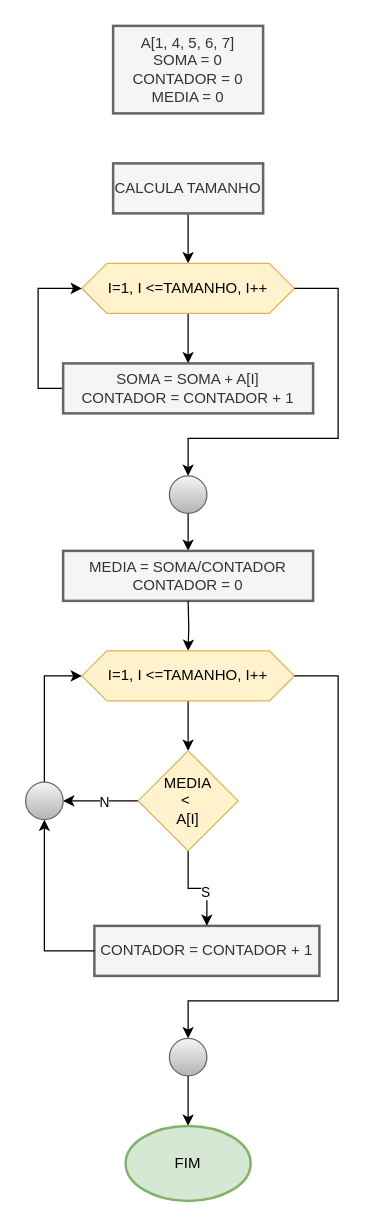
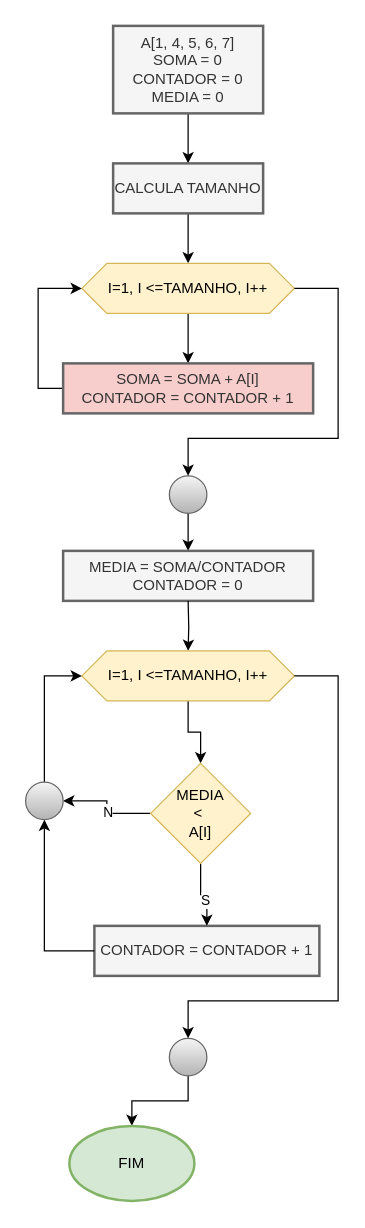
  <mxCell id="0" />
  <mxCell id="1" parent="0" />
+ <mxCell id="2" value="" style="edgeStyle=orthogonalEdgeStyle;rounded=0;orthogonalLoop=1;jettySize=auto;html=1;" edge="1" parent="1" source="3" target="5"><mxGeometry relative="1" as="geometry" /></mxCell>
  <mxCell id="3" value="A[1, 4, 5, 6, 7]&lt;div&gt;SOMA = 0&lt;/div&gt;&lt;div&gt;CONTADOR = 0&lt;/div&gt;&lt;div&gt;MEDIA = 0&lt;/div&gt;" style="whiteSpace=wrap;html=1;fillColor=#f5f5f5;strokeColor=#666666;strokeWidth=2;fontColor=#333333;" vertex="1" parent="1"><mxGeometry x="90" y="20" width="120" height="70" as="geometry" /></mxCell>
  <mxCell id="4" value="" style="edgeStyle=orthogonalEdgeStyle;rounded=0;orthogonalLoop=1;jettySize=auto;html=1;" edge="1" parent="1" source="5" target="7"><mxGeometry relative="1" as="geometry" /></mxCell>
  <mxCell id="5" value="CALCULA TAMANHO" style="whiteSpace=wrap;html=1;fillColor=#f5f5f5;strokeColor=#666666;strokeWidth=2;fontColor=#333333;" vertex="1" parent="1"><mxGeometry x="90" y="130" width="120" height="40" as="geometry" /></mxCell>
  <mxCell id="6" value="" style="edgeStyle=orthogonalEdgeStyle;rounded=0;orthogonalLoop=1;jettySize=auto;html=1;" edge="1" parent="1" source="7"><mxGeometry relative="1" as="geometry"><mxPoint x="150" y="290" as="targetPoint" /></mxGeometry></mxCell>
  <mxCell id="7" value="I=1, I &amp;lt;=TAMANHO, I++" style="shape=hexagon;perimeter=hexagonPerimeter2;whiteSpace=wrap;html=1;fixedSize=1;fillColor=#fff2cc;strokeColor=#d6b656;" vertex="1" parent="1"><mxGeometry x="65" y="210" width="170" height="40" as="geometry" /></mxCell>
  <mxCell id="8" style="edgeStyle=orthogonalEdgeStyle;rounded=0;orthogonalLoop=1;jettySize=auto;html=1;exitX=0;exitY=0.5;exitDx=0;exitDy=0;entryX=0;entryY=0.5;entryDx=0;entryDy=0;" edge="1" parent="1" source="9" target="7"><mxGeometry relative="1" as="geometry" /></mxCell>
- <mxCell id="9" value="SOMA = SOMA + A[I]&lt;div&gt;CONTADOR = CONTADOR + 1&lt;/div&gt;" style="whiteSpace=wrap;html=1;fillColor=#f5f5f5;strokeColor=#666666;strokeWidth=2;fontColor=#333333;" vertex="1" parent="1"><mxGeometry x="50" y="290" width="200" height="40" as="geometry" /></mxCell>
+ <mxCell id="9" value="SOMA = SOMA + A[I]&lt;div&gt;CONTADOR = CONTADOR + 1&lt;/div&gt;" style="whiteSpace=wrap;html=1;fillColor=#f8cecc;strokeColor=#666666;strokeWidth=2;fontColor=#333333;" vertex="1" parent="1"><mxGeometry x="50" y="290" width="200" height="40" as="geometry" /></mxCell>
  <mxCell id="10" value="" style="edgeStyle=orthogonalEdgeStyle;rounded=0;orthogonalLoop=1;jettySize=auto;html=1;" edge="1" parent="1" source="11" target="13"><mxGeometry relative="1" as="geometry" /></mxCell>
  <mxCell id="11" value="" style="verticalLabelPosition=bottom;verticalAlign=top;html=1;shape=mxgraph.flowchart.on-page_reference;fillColor=#f5f5f5;gradientColor=#b3b3b3;strokeColor=#666666;" vertex="1" parent="1"><mxGeometry x="135" y="380" width="30" height="30" as="geometry" /></mxCell>
  <mxCell id="12" style="edgeStyle=orthogonalEdgeStyle;rounded=0;orthogonalLoop=1;jettySize=auto;html=1;exitX=1;exitY=0.5;exitDx=0;exitDy=0;entryX=0.5;entryY=0;entryDx=0;entryDy=0;entryPerimeter=0;" edge="1" parent="1" source="7" target="11"><mxGeometry relative="1" as="geometry"><Array as="points"><mxPoint x="270" y="230" /><mxPoint x="270" y="350" /><mxPoint x="150" y="350" /></Array></mxGeometry></mxCell>
  <mxCell id="13" value="MEDIA = SOMA/CONTADOR&lt;div&gt;CONTADOR = 0&lt;/div&gt;" style="whiteSpace=wrap;html=1;fillColor=#f5f5f5;strokeColor=#666666;strokeWidth=2;fontColor=#333333;" vertex="1" parent="1"><mxGeometry x="50" y="440" width="200" height="40" as="geometry" /></mxCell>
  <mxCell id="14" value="" style="edgeStyle=orthogonalEdgeStyle;rounded=0;orthogonalLoop=1;jettySize=auto;html=1;" edge="1" parent="1" target="16"><mxGeometry relative="1" as="geometry"><mxPoint x="150" y="480" as="sourcePoint" /></mxGeometry></mxCell>
  <mxCell id="15" value="" style="edgeStyle=orthogonalEdgeStyle;rounded=0;orthogonalLoop=1;jettySize=auto;html=1;" edge="1" parent="1" source="16" target="25"><mxGeometry relative="1" as="geometry" /></mxCell>
  <mxCell id="16" value="I=1, I &amp;lt;=TAMANHO, I++" style="shape=hexagon;perimeter=hexagonPerimeter2;whiteSpace=wrap;html=1;fixedSize=1;fillColor=#fff2cc;strokeColor=#d6b656;" vertex="1" parent="1"><mxGeometry x="65" y="520" width="170" height="40" as="geometry" /></mxCell>
  <mxCell id="17" value="&lt;div&gt;CONTADOR = CONTADOR + 1&lt;/div&gt;" style="whiteSpace=wrap;html=1;fillColor=#f5f5f5;strokeColor=#666666;strokeWidth=2;fontColor=#333333;" vertex="1" parent="1"><mxGeometry x="75" y="740" width="180" height="40" as="geometry" /></mxCell>
  <mxCell id="18" value="" style="edgeStyle=orthogonalEdgeStyle;rounded=0;orthogonalLoop=1;jettySize=auto;html=1;" edge="1" parent="1" source="19" target="29"><mxGeometry relative="1" as="geometry" /></mxCell>
  <mxCell id="19" value="" style="verticalLabelPosition=bottom;verticalAlign=top;html=1;shape=mxgraph.flowchart.on-page_reference;fillColor=#f5f5f5;gradientColor=#b3b3b3;strokeColor=#666666;" vertex="1" parent="1"><mxGeometry x="135" y="830" width="30" height="30" as="geometry" /></mxCell>
  <mxCell id="20" style="edgeStyle=orthogonalEdgeStyle;rounded=0;orthogonalLoop=1;jettySize=auto;html=1;exitX=1;exitY=0.5;exitDx=0;exitDy=0;entryX=0.5;entryY=0;entryDx=0;entryDy=0;entryPerimeter=0;" edge="1" parent="1" source="16" target="19"><mxGeometry relative="1" as="geometry"><Array as="points"><mxPoint x="270" y="540" /><mxPoint x="270" y="800" /><mxPoint x="150" y="800" /></Array></mxGeometry></mxCell>
  <mxCell id="21" value="" style="edgeStyle=orthogonalEdgeStyle;rounded=0;orthogonalLoop=1;jettySize=auto;html=1;" edge="1" parent="1" source="25" target="27"><mxGeometry relative="1" as="geometry" /></mxCell>
  <mxCell id="22" value="N" style="edgeLabel;html=1;align=center;verticalAlign=middle;resizable=0;points=[];" vertex="1" connectable="0" parent="21"><mxGeometry x="-0.073" relative="1" as="geometry"><mxPoint as="offset" /></mxGeometry></mxCell>
  <mxCell id="23" value="" style="edgeStyle=orthogonalEdgeStyle;rounded=0;orthogonalLoop=1;jettySize=auto;html=1;" edge="1" parent="1" source="25" target="17"><mxGeometry relative="1" as="geometry" /></mxCell>
  <mxCell id="24" value="S" style="edgeLabel;html=1;align=center;verticalAlign=middle;resizable=0;points=[];" vertex="1" connectable="0" parent="23"><mxGeometry x="0.24" y="-2" relative="1" as="geometry"><mxPoint as="offset" /></mxGeometry></mxCell>
- <mxCell id="25" value="MEDIA&lt;div&gt;&amp;lt;&amp;nbsp;&lt;/div&gt;&lt;div&gt;A[I]&lt;/div&gt;" style="rhombus;whiteSpace=wrap;html=1;fillColor=#fff2cc;strokeColor=#d6b656;" vertex="1" parent="1"><mxGeometry x="110" y="600" width="80" height="80" as="geometry" /></mxCell>
+ <mxCell id="25" value="MEDIA&lt;div&gt;&amp;lt;&amp;nbsp;&lt;/div&gt;&lt;div&gt;A[I]&lt;/div&gt;" style="rhombus;whiteSpace=wrap;html=1;fillColor=#fff2cc;strokeColor=#d6b656;" vertex="1" parent="1"><mxGeometry x="120" y="610" width="80" height="80" as="geometry" /></mxCell>
  <mxCell id="26" style="edgeStyle=orthogonalEdgeStyle;rounded=0;orthogonalLoop=1;jettySize=auto;html=1;exitX=0.5;exitY=0;exitDx=0;exitDy=0;exitPerimeter=0;entryX=0;entryY=0.5;entryDx=0;entryDy=0;" edge="1" parent="1" source="27" target="16"><mxGeometry relative="1" as="geometry" /></mxCell>
  <mxCell id="27" value="" style="verticalLabelPosition=bottom;verticalAlign=top;html=1;shape=mxgraph.flowchart.on-page_reference;fillColor=#f5f5f5;gradientColor=#b3b3b3;strokeColor=#666666;" vertex="1" parent="1"><mxGeometry x="20" y="625" width="30" height="30" as="geometry" /></mxCell>
  <mxCell id="28" style="edgeStyle=orthogonalEdgeStyle;rounded=0;orthogonalLoop=1;jettySize=auto;html=1;exitX=0;exitY=0.5;exitDx=0;exitDy=0;entryX=0.5;entryY=1;entryDx=0;entryDy=0;entryPerimeter=0;" edge="1" parent="1" source="17" target="27"><mxGeometry relative="1" as="geometry" /></mxCell>
- <mxCell id="29" value="FIM" style="strokeWidth=2;html=1;shape=mxgraph.flowchart.start_1;whiteSpace=wrap;fillColor=#d5e8d4;strokeColor=#82b366;" vertex="1" parent="1"><mxGeometry x="100" y="900" width="100" height="60" as="geometry" /></mxCell>
+ <mxCell id="29" value="FIM" style="strokeWidth=2;html=1;shape=mxgraph.flowchart.start_1;whiteSpace=wrap;fillColor=#d5e8d4;strokeColor=#82b366;" vertex="1" parent="1"><mxGeometry x="55" y="900" width="100" height="60" as="geometry" /></mxCell>
